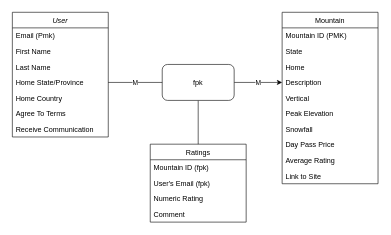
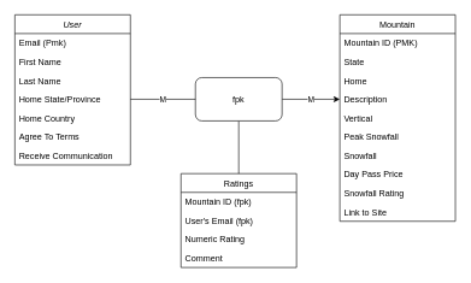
  <mxCell id="0" />
  <mxCell id="1" parent="0" />
  <mxCell id="2" value="User" style="swimlane;fontStyle=2;align=center;verticalAlign=top;childLayout=stackLayout;horizontal=1;startSize=26;horizontalStack=0;resizeParent=1;resizeLast=0;collapsible=1;marginBottom=0;rounded=0;shadow=0;strokeWidth=1;" parent="1" vertex="1"><mxGeometry x="20" y="20" width="160" height="208" as="geometry"><mxRectangle x="230" y="140" width="160" height="26" as="alternateBounds" /></mxGeometry></mxCell>
  <mxCell id="3" value="Email (Pmk)" style="text;align=left;verticalAlign=top;spacingLeft=4;spacingRight=4;overflow=hidden;rotatable=0;points=[[0,0.5],[1,0.5]];portConstraint=eastwest;" parent="2" vertex="1"><mxGeometry y="26" width="160" height="26" as="geometry" /></mxCell>
  <mxCell id="4" value="First Name" style="text;align=left;verticalAlign=top;spacingLeft=4;spacingRight=4;overflow=hidden;rotatable=0;points=[[0,0.5],[1,0.5]];portConstraint=eastwest;rounded=0;shadow=0;html=0;" parent="2" vertex="1"><mxGeometry y="52" width="160" height="26" as="geometry" /></mxCell>
  <mxCell id="5" value="Last Name" style="text;align=left;verticalAlign=top;spacingLeft=4;spacingRight=4;overflow=hidden;rotatable=0;points=[[0,0.5],[1,0.5]];portConstraint=eastwest;rounded=0;shadow=0;html=0;" parent="2" vertex="1"><mxGeometry y="78" width="160" height="26" as="geometry" /></mxCell>
  <mxCell id="6" value="Home State/Province" style="text;align=left;verticalAlign=top;spacingLeft=4;spacingRight=4;overflow=hidden;rotatable=0;points=[[0,0.5],[1,0.5]];portConstraint=eastwest;rounded=0;shadow=0;html=0;" parent="2" vertex="1"><mxGeometry y="104" width="160" height="26" as="geometry" /></mxCell>
  <mxCell id="7" value="Home Country" style="text;align=left;verticalAlign=top;spacingLeft=4;spacingRight=4;overflow=hidden;rotatable=0;points=[[0,0.5],[1,0.5]];portConstraint=eastwest;rounded=0;shadow=0;html=0;" parent="2" vertex="1"><mxGeometry y="130" width="160" height="26" as="geometry" /></mxCell>
  <mxCell id="8" value="Agree To Terms" style="text;align=left;verticalAlign=top;spacingLeft=4;spacingRight=4;overflow=hidden;rotatable=0;points=[[0,0.5],[1,0.5]];portConstraint=eastwest;rounded=0;shadow=0;html=0;" parent="2" vertex="1"><mxGeometry y="156" width="160" height="26" as="geometry" /></mxCell>
  <mxCell id="9" value="Receive Communication" style="text;align=left;verticalAlign=top;spacingLeft=4;spacingRight=4;overflow=hidden;rotatable=0;points=[[0,0.5],[1,0.5]];portConstraint=eastwest;rounded=0;shadow=0;html=0;" parent="2" vertex="1"><mxGeometry y="182" width="160" height="26" as="geometry" /></mxCell>
  <mxCell id="10" value="Mountain" style="swimlane;fontStyle=0;align=center;verticalAlign=top;childLayout=stackLayout;horizontal=1;startSize=26;horizontalStack=0;resizeParent=1;resizeLast=0;collapsible=1;marginBottom=0;rounded=0;shadow=0;strokeWidth=1;" parent="1" vertex="1"><mxGeometry x="470" y="20" width="160" height="286" as="geometry"><mxRectangle x="550" y="140" width="160" height="26" as="alternateBounds" /></mxGeometry></mxCell>
  <mxCell id="11" value="Mountain ID (PMK)" style="text;align=left;verticalAlign=top;spacingLeft=4;spacingRight=4;overflow=hidden;rotatable=0;points=[[0,0.5],[1,0.5]];portConstraint=eastwest;" parent="10" vertex="1"><mxGeometry y="26" width="160" height="26" as="geometry" /></mxCell>
  <mxCell id="12" value="State" style="text;align=left;verticalAlign=top;spacingLeft=4;spacingRight=4;overflow=hidden;rotatable=0;points=[[0,0.5],[1,0.5]];portConstraint=eastwest;rounded=0;shadow=0;html=0;" parent="10" vertex="1"><mxGeometry y="52" width="160" height="26" as="geometry" /></mxCell>
  <mxCell id="13" value="Home" style="text;align=left;verticalAlign=top;spacingLeft=4;spacingRight=4;overflow=hidden;rotatable=0;points=[[0,0.5],[1,0.5]];portConstraint=eastwest;rounded=0;shadow=0;html=0;" parent="10" vertex="1"><mxGeometry y="78" width="160" height="26" as="geometry" /></mxCell>
  <mxCell id="14" value="Description" style="text;align=left;verticalAlign=top;spacingLeft=4;spacingRight=4;overflow=hidden;rotatable=0;points=[[0,0.5],[1,0.5]];portConstraint=eastwest;rounded=0;shadow=0;html=0;" parent="10" vertex="1"><mxGeometry y="104" width="160" height="26" as="geometry" /></mxCell>
  <mxCell id="15" value="Vertical" style="text;align=left;verticalAlign=top;spacingLeft=4;spacingRight=4;overflow=hidden;rotatable=0;points=[[0,0.5],[1,0.5]];portConstraint=eastwest;rounded=0;shadow=0;html=0;" parent="10" vertex="1"><mxGeometry y="130" width="160" height="26" as="geometry" /></mxCell>
- <mxCell id="16" value="Peak Elevation" style="text;align=left;verticalAlign=top;spacingLeft=4;spacingRight=4;overflow=hidden;rotatable=0;points=[[0,0.5],[1,0.5]];portConstraint=eastwest;rounded=0;shadow=0;html=0;" parent="10" vertex="1"><mxGeometry y="156" width="160" height="26" as="geometry" /></mxCell>
+ <mxCell id="16" value="Peak Snowfall" style="text;align=left;verticalAlign=top;spacingLeft=4;spacingRight=4;overflow=hidden;rotatable=0;points=[[0,0.5],[1,0.5]];portConstraint=eastwest;rounded=0;shadow=0;html=0;" parent="10" vertex="1"><mxGeometry y="156" width="160" height="26" as="geometry" /></mxCell>
  <mxCell id="17" value="Snowfall" style="text;align=left;verticalAlign=top;spacingLeft=4;spacingRight=4;overflow=hidden;rotatable=0;points=[[0,0.5],[1,0.5]];portConstraint=eastwest;rounded=0;shadow=0;html=0;" parent="10" vertex="1"><mxGeometry y="182" width="160" height="26" as="geometry" /></mxCell>
  <mxCell id="18" value="Day Pass Price" style="text;align=left;verticalAlign=top;spacingLeft=4;spacingRight=4;overflow=hidden;rotatable=0;points=[[0,0.5],[1,0.5]];portConstraint=eastwest;rounded=0;shadow=0;html=0;" parent="10" vertex="1"><mxGeometry y="208" width="160" height="26" as="geometry" /></mxCell>
- <mxCell id="19" value="Average Rating" style="text;align=left;verticalAlign=top;spacingLeft=4;spacingRight=4;overflow=hidden;rotatable=0;points=[[0,0.5],[1,0.5]];portConstraint=eastwest;rounded=0;shadow=0;html=0;" parent="10" vertex="1"><mxGeometry y="234" width="160" height="26" as="geometry" /></mxCell>
+ <mxCell id="19" value="Snowfall Rating" style="text;align=left;verticalAlign=top;spacingLeft=4;spacingRight=4;overflow=hidden;rotatable=0;points=[[0,0.5],[1,0.5]];portConstraint=eastwest;rounded=0;shadow=0;html=0;" parent="10" vertex="1"><mxGeometry y="234" width="160" height="26" as="geometry" /></mxCell>
  <mxCell id="20" value="Link to Site" style="text;align=left;verticalAlign=top;spacingLeft=4;spacingRight=4;overflow=hidden;rotatable=0;points=[[0,0.5],[1,0.5]];portConstraint=eastwest;rounded=0;shadow=0;html=0;" vertex="1" parent="10"><mxGeometry y="260" width="160" height="26" as="geometry" /></mxCell>
  <mxCell id="21" value="Ratings" style="swimlane;fontStyle=0;align=center;verticalAlign=top;childLayout=stackLayout;horizontal=1;startSize=26;horizontalStack=0;resizeParent=1;resizeLast=0;collapsible=1;marginBottom=0;rounded=0;shadow=0;strokeWidth=1;" parent="1" vertex="1"><mxGeometry x="250" y="240" width="160" height="130" as="geometry"><mxRectangle x="550" y="140" width="160" height="26" as="alternateBounds" /></mxGeometry></mxCell>
  <mxCell id="22" value="Mountain ID (fpk)" style="text;align=left;verticalAlign=top;spacingLeft=4;spacingRight=4;overflow=hidden;rotatable=0;points=[[0,0.5],[1,0.5]];portConstraint=eastwest;" parent="21" vertex="1"><mxGeometry y="26" width="160" height="26" as="geometry" /></mxCell>
  <mxCell id="23" value="User's Email (fpk)" style="text;align=left;verticalAlign=top;spacingLeft=4;spacingRight=4;overflow=hidden;rotatable=0;points=[[0,0.5],[1,0.5]];portConstraint=eastwest;rounded=0;shadow=0;html=0;" parent="21" vertex="1"><mxGeometry y="52" width="160" height="26" as="geometry" /></mxCell>
  <mxCell id="24" value="Numeric Rating" style="text;align=left;verticalAlign=top;spacingLeft=4;spacingRight=4;overflow=hidden;rotatable=0;points=[[0,0.5],[1,0.5]];portConstraint=eastwest;rounded=0;shadow=0;html=0;" parent="21" vertex="1"><mxGeometry y="78" width="160" height="26" as="geometry" /></mxCell>
  <mxCell id="25" value="Comment" style="text;align=left;verticalAlign=top;spacingLeft=4;spacingRight=4;overflow=hidden;rotatable=0;points=[[0,0.5],[1,0.5]];portConstraint=eastwest;rounded=0;shadow=0;html=0;" vertex="1" parent="21"><mxGeometry y="104" width="160" height="26" as="geometry" /></mxCell>
  <mxCell id="26" value="M" style="edgeStyle=orthogonalEdgeStyle;rounded=0;orthogonalLoop=1;jettySize=auto;html=1;" edge="1" parent="1" source="28" target="14"><mxGeometry relative="1" as="geometry" /></mxCell>
  <mxCell id="27" style="edgeStyle=orthogonalEdgeStyle;rounded=0;orthogonalLoop=1;jettySize=auto;html=1;entryX=0.5;entryY=0;entryDx=0;entryDy=0;endArrow=none;endFill=0;" edge="1" parent="1" source="28" target="21"><mxGeometry relative="1" as="geometry" /></mxCell>
  <mxCell id="28" value="fpk" style="rounded=1;whiteSpace=wrap;html=1;" vertex="1" parent="1"><mxGeometry x="270" y="107" width="120" height="60" as="geometry" /></mxCell>
  <mxCell id="29" value="M" style="edgeStyle=orthogonalEdgeStyle;rounded=0;orthogonalLoop=1;jettySize=auto;html=1;endArrow=none;endFill=0;" edge="1" parent="1" source="6" target="28"><mxGeometry relative="1" as="geometry" /></mxCell>
